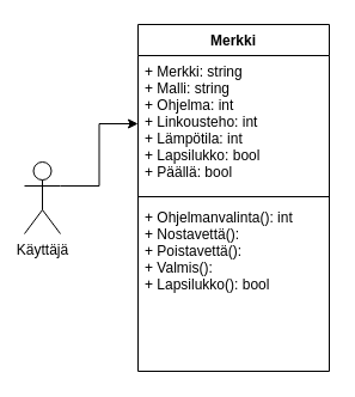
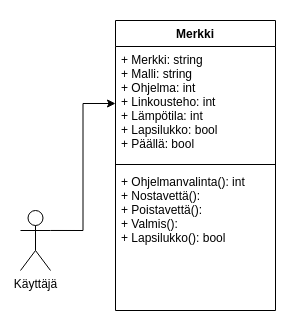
  <mxCell id="0" />
  <mxCell id="1" parent="0" />
  <mxCell id="2" value="Merkki" style="swimlane;fontStyle=1;align=center;verticalAlign=top;childLayout=stackLayout;horizontal=1;startSize=26;horizontalStack=0;resizeParent=1;resizeParentMax=0;resizeLast=0;collapsible=1;marginBottom=0;" vertex="1" parent="1"><mxGeometry x="115" y="20" width="160" height="290" as="geometry" /></mxCell>
  <mxCell id="3" value="+ Merkki: string&#10;+ Malli: string&#10;+ Ohjelma: int&#10;+ Linkousteho: int&#10;+ Lämpötila: int&#10;+ Lapsilukko: bool&#10;+ Päällä: bool" style="text;strokeColor=none;fillColor=none;align=left;verticalAlign=top;spacingLeft=4;spacingRight=4;overflow=hidden;rotatable=0;points=[[0,0.5],[1,0.5]];portConstraint=eastwest;" vertex="1" parent="2"><mxGeometry y="26" width="160" height="114" as="geometry" /></mxCell>
  <mxCell id="4" value="" style="line;strokeWidth=1;fillColor=none;align=left;verticalAlign=middle;spacingTop=-1;spacingLeft=3;spacingRight=3;rotatable=0;labelPosition=right;points=[];portConstraint=eastwest;" vertex="1" parent="2"><mxGeometry y="140" width="160" height="8" as="geometry" /></mxCell>
  <mxCell id="5" value="+ Ohjelmanvalinta(): int&#10;+ Nostavettä(): &#10;+ Poistavettä():&#10;+ Valmis():&#10;+ Lapsilukko(): bool" style="text;strokeColor=none;fillColor=none;align=left;verticalAlign=top;spacingLeft=4;spacingRight=4;overflow=hidden;rotatable=0;points=[[0,0.5],[1,0.5]];portConstraint=eastwest;" vertex="1" parent="2"><mxGeometry y="148" width="160" height="142" as="geometry" /></mxCell>
  <mxCell id="6" style="edgeStyle=orthogonalEdgeStyle;rounded=0;orthogonalLoop=1;jettySize=auto;html=1;exitX=1;exitY=0.333;exitDx=0;exitDy=0;exitPerimeter=0;entryX=0;entryY=0.5;entryDx=0;entryDy=0;" edge="1" parent="1" source="7" target="3"><mxGeometry relative="1" as="geometry" /></mxCell>
- <mxCell id="7" value="Käyttäjä&lt;br&gt;" style="shape=umlActor;verticalLabelPosition=bottom;labelBackgroundColor=#ffffff;verticalAlign=top;html=1;outlineConnect=0;" vertex="1" parent="1"><mxGeometry x="20" y="135" width="30" height="60" as="geometry" /></mxCell>
+ <mxCell id="7" value="Käyttäjä&lt;br&gt;" style="shape=umlActor;verticalLabelPosition=bottom;labelBackgroundColor=#ffffff;verticalAlign=top;html=1;outlineConnect=0;" vertex="1" parent="1"><mxGeometry x="20" y="210" width="30" height="60" as="geometry" /></mxCell>
